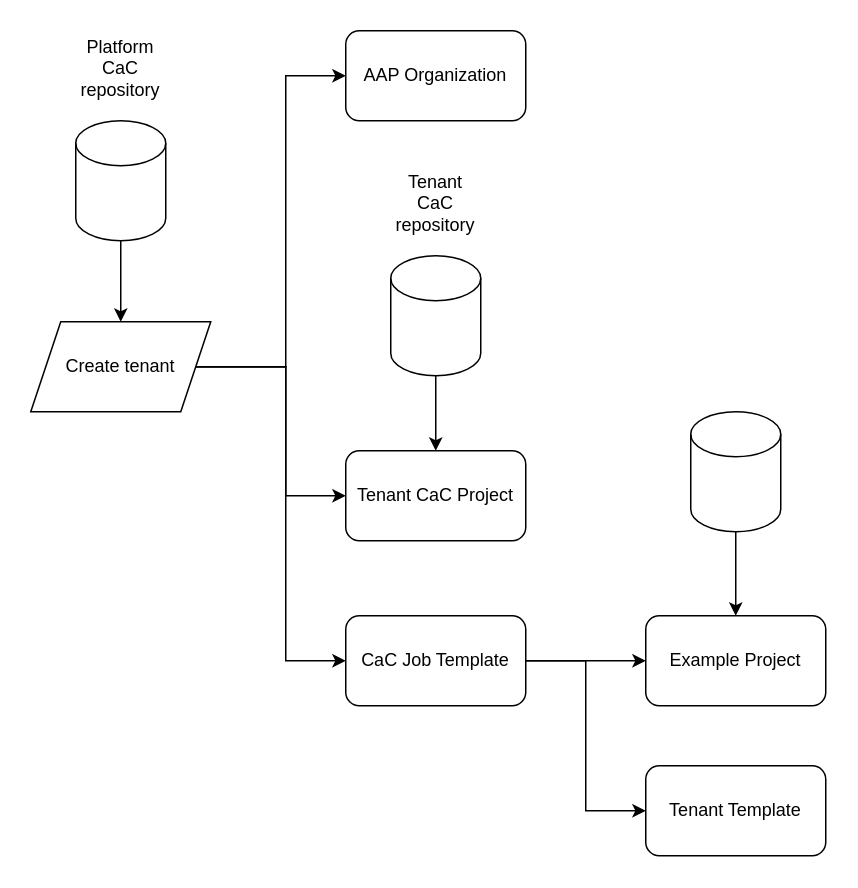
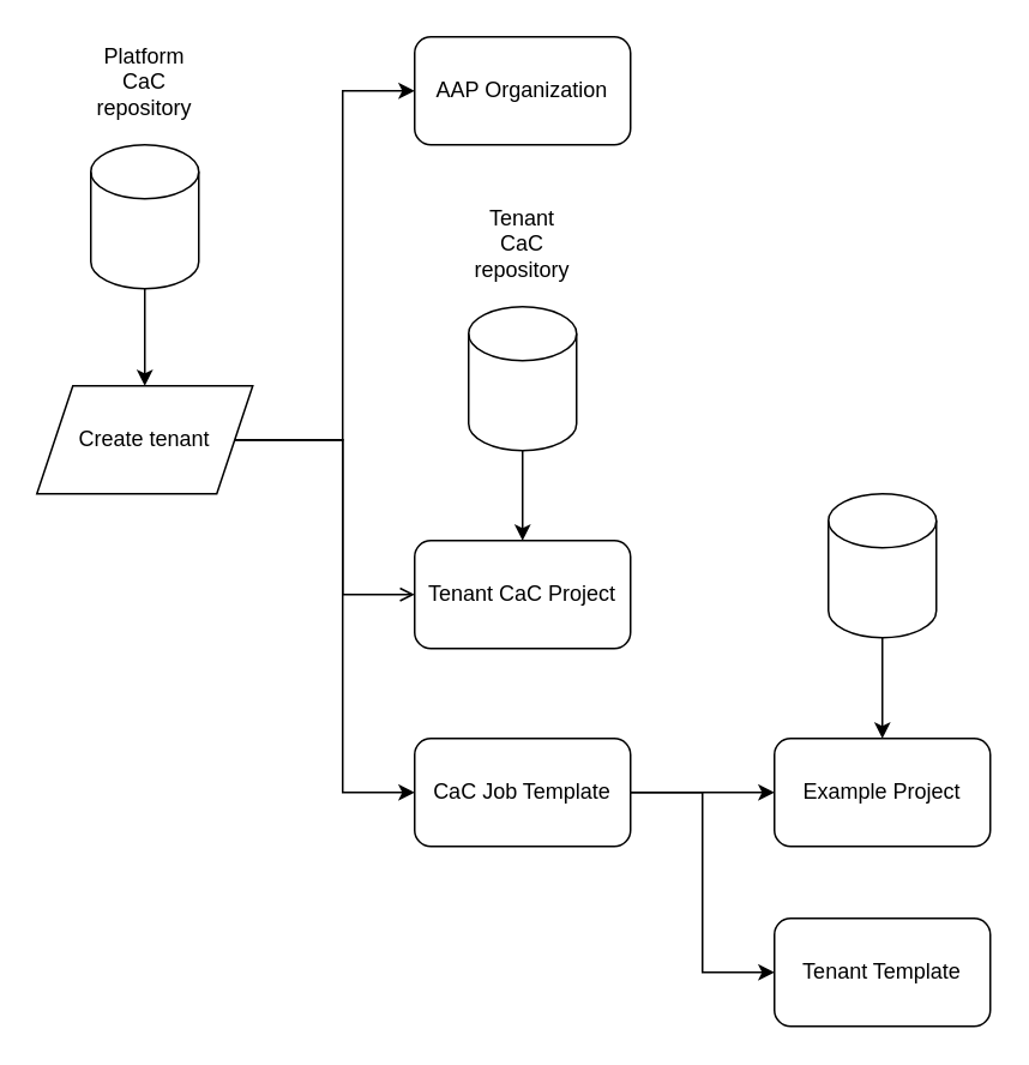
  <mxCell id="0" />
  <mxCell id="1" parent="0" />
  <mxCell id="2" value="" style="shape=cylinder3;whiteSpace=wrap;html=1;boundedLbl=1;backgroundOutline=1;size=15;" vertex="1" parent="1"><mxGeometry x="50" y="80" width="60" height="80" as="geometry" /></mxCell>
  <mxCell id="3" value="" style="shape=cylinder3;whiteSpace=wrap;html=1;boundedLbl=1;backgroundOutline=1;size=15;" vertex="1" parent="1"><mxGeometry x="260" y="170" width="60" height="80" as="geometry" /></mxCell>
  <mxCell id="4" style="edgeStyle=orthogonalEdgeStyle;rounded=0;orthogonalLoop=1;jettySize=auto;html=1;entryX=0.5;entryY=0;entryDx=0;entryDy=0;" edge="1" parent="1" source="5" target="19"><mxGeometry relative="1" as="geometry" /></mxCell>
  <mxCell id="5" value="" style="shape=cylinder3;whiteSpace=wrap;html=1;boundedLbl=1;backgroundOutline=1;size=15;" vertex="1" parent="1"><mxGeometry x="460" y="274" width="60" height="80" as="geometry" /></mxCell>
  <mxCell id="6" value="Platform CaC repository" style="text;html=1;align=center;verticalAlign=middle;whiteSpace=wrap;rounded=0;" vertex="1" parent="1"><mxGeometry x="50" y="30" width="60" height="30" as="geometry" /></mxCell>
  <mxCell id="7" value="" style="edgeStyle=orthogonalEdgeStyle;rounded=0;orthogonalLoop=1;jettySize=auto;html=1;entryX=0;entryY=0.5;entryDx=0;entryDy=0;" edge="1" parent="1" source="10" target="11"><mxGeometry relative="1" as="geometry"><Array as="points"><mxPoint x="190" y="244" /><mxPoint x="190" y="50" /></Array></mxGeometry></mxCell>
- <mxCell id="8" style="edgeStyle=orthogonalEdgeStyle;rounded=0;orthogonalLoop=1;jettySize=auto;html=1;entryX=0;entryY=0.5;entryDx=0;entryDy=0;" edge="1" parent="1" source="10" target="17"><mxGeometry relative="1" as="geometry"><Array as="points"><mxPoint x="190" y="244" /><mxPoint x="190" y="330" /></Array></mxGeometry></mxCell>
+ <mxCell id="8" style="edgeStyle=orthogonalEdgeStyle;rounded=0;orthogonalLoop=1;jettySize=auto;html=1;entryX=0;entryY=0.5;entryDx=0;entryDy=0;endArrow=open;" edge="1" parent="1" source="10" target="17"><mxGeometry relative="1" as="geometry"><Array as="points"><mxPoint x="190" y="244" /><mxPoint x="190" y="330" /></Array></mxGeometry></mxCell>
  <mxCell id="9" style="edgeStyle=orthogonalEdgeStyle;rounded=0;orthogonalLoop=1;jettySize=auto;html=1;entryX=0;entryY=0.5;entryDx=0;entryDy=0;" edge="1" parent="1" source="10" target="14"><mxGeometry relative="1" as="geometry"><Array as="points"><mxPoint x="190" y="244" /><mxPoint x="190" y="440" /></Array></mxGeometry></mxCell>
  <mxCell id="10" value="Create tenant" style="shape=parallelogram;perimeter=parallelogramPerimeter;whiteSpace=wrap;html=1;fixedSize=1;" vertex="1" parent="1"><mxGeometry x="20" y="214" width="120" height="60" as="geometry" /></mxCell>
  <mxCell id="11" value="AAP Organization" style="rounded=1;whiteSpace=wrap;html=1;" vertex="1" parent="1"><mxGeometry x="230" y="20" width="120" height="60" as="geometry" /></mxCell>
  <mxCell id="12" value="" style="edgeStyle=orthogonalEdgeStyle;rounded=0;orthogonalLoop=1;jettySize=auto;html=1;" edge="1" parent="1" source="14" target="19"><mxGeometry relative="1" as="geometry" /></mxCell>
  <mxCell id="13" style="edgeStyle=orthogonalEdgeStyle;rounded=0;orthogonalLoop=1;jettySize=auto;html=1;entryX=0;entryY=0.5;entryDx=0;entryDy=0;" edge="1" parent="1" source="14" target="20"><mxGeometry relative="1" as="geometry" /></mxCell>
  <mxCell id="14" value="CaC Job Template" style="rounded=1;whiteSpace=wrap;html=1;" vertex="1" parent="1"><mxGeometry x="230" y="410" width="120" height="60" as="geometry" /></mxCell>
  <mxCell id="15" value="Tenant CaC repository" style="text;html=1;align=center;verticalAlign=middle;whiteSpace=wrap;rounded=0;" vertex="1" parent="1"><mxGeometry x="260" y="120" width="60" height="30" as="geometry" /></mxCell>
  <mxCell id="16" value="" style="edgeStyle=orthogonalEdgeStyle;rounded=0;orthogonalLoop=1;jettySize=auto;html=1;entryX=0.5;entryY=0;entryDx=0;entryDy=0;" edge="1" parent="1" source="3" target="17"><mxGeometry relative="1" as="geometry"><mxPoint x="450" y="130" as="sourcePoint" /><mxPoint x="460" y="330" as="targetPoint" /></mxGeometry></mxCell>
  <mxCell id="17" value="Tenant CaC Project" style="rounded=1;whiteSpace=wrap;html=1;" vertex="1" parent="1"><mxGeometry x="230" y="300" width="120" height="60" as="geometry" /></mxCell>
  <mxCell id="18" style="edgeStyle=orthogonalEdgeStyle;rounded=0;orthogonalLoop=1;jettySize=auto;html=1;entryX=0.5;entryY=0;entryDx=0;entryDy=0;" edge="1" parent="1" source="2" target="10"><mxGeometry relative="1" as="geometry" /></mxCell>
  <mxCell id="19" value="Example Project" style="rounded=1;whiteSpace=wrap;html=1;" vertex="1" parent="1"><mxGeometry x="430" y="410" width="120" height="60" as="geometry" /></mxCell>
  <mxCell id="20" value="Tenant Template" style="rounded=1;whiteSpace=wrap;html=1;" vertex="1" parent="1"><mxGeometry x="430" y="510" width="120" height="60" as="geometry" /></mxCell>
